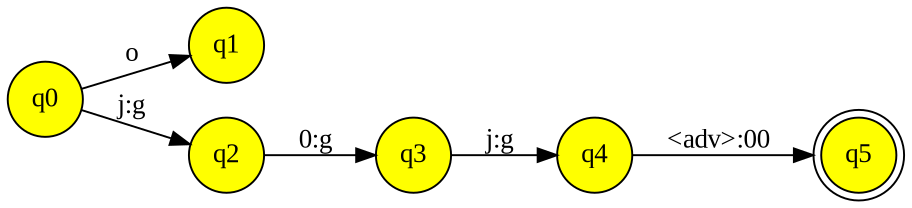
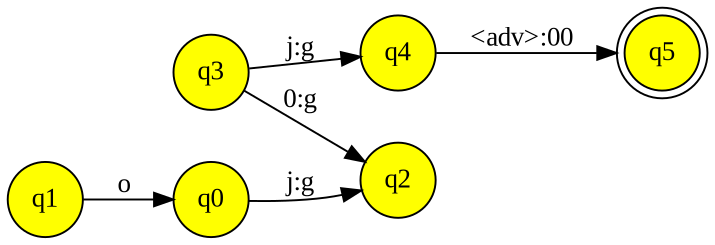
  digraph {
    fontname="Liberation Serif"
    rankdir=LR
    node [fillcolor=yellow fontname="Liberation Serif" shape=circle style=filled]
    edge [fontname="Liberation Serif"]
    n1 [label=q0]
    n2 [label=q1]
    n3 [label=q2]
    n4 [label=q3]
    n5 [label=q4]
    n6 [label=q5 shape=doublecircle]
-   n1 -> n2 [label="o "]
+   n2 -> n1 [label="o "]
    n1 -> n3 [label="j:g "]
-   n3 -> n4 [label="0:g "]
+   n4 -> n3 [label="0:g "]
    n4 -> n5 [label="j:g "]
    n5 -> n6 [label="<adv>:00 "]
  }
